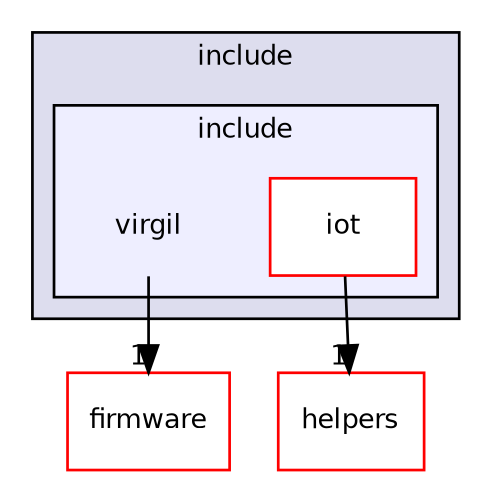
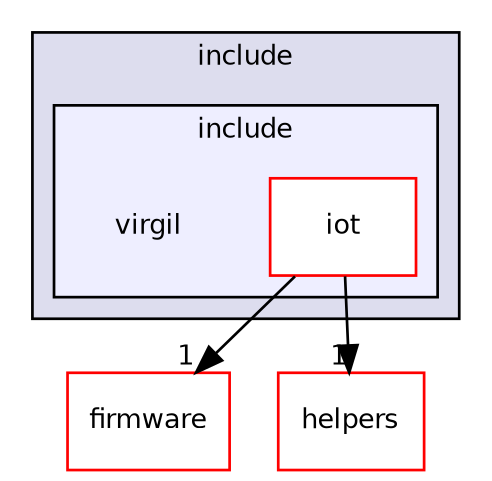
  digraph {
    compound=true
    node [fontname=Helvetica fontsize=10 shape=box color=red fillcolor=white style=filled]
    edge [headlabel=1 labeldistance=1.5 labelfontname=Helvetica labelfontsize=10]
    n1 [label=virgil shape=plaintext color="" fillcolor="" style=""]
    n2 [label=iot]
    n3 [label=firmware]
    n4 [label=helpers]
    subgraph cluster_1 {
      bgcolor="#ddddee"
      fontname=Helvetica
      fontsize=10
      label=include
      pencolor=black
      subgraph cluster_2 {
        bgcolor="#eeeeff"
        fontname=Helvetica
        fontsize=10
        label=include
        pencolor=black
        n1
        n2
      }
    }
-   n1 -> n3
+   n2 -> n3
    n2 -> n4
  }
